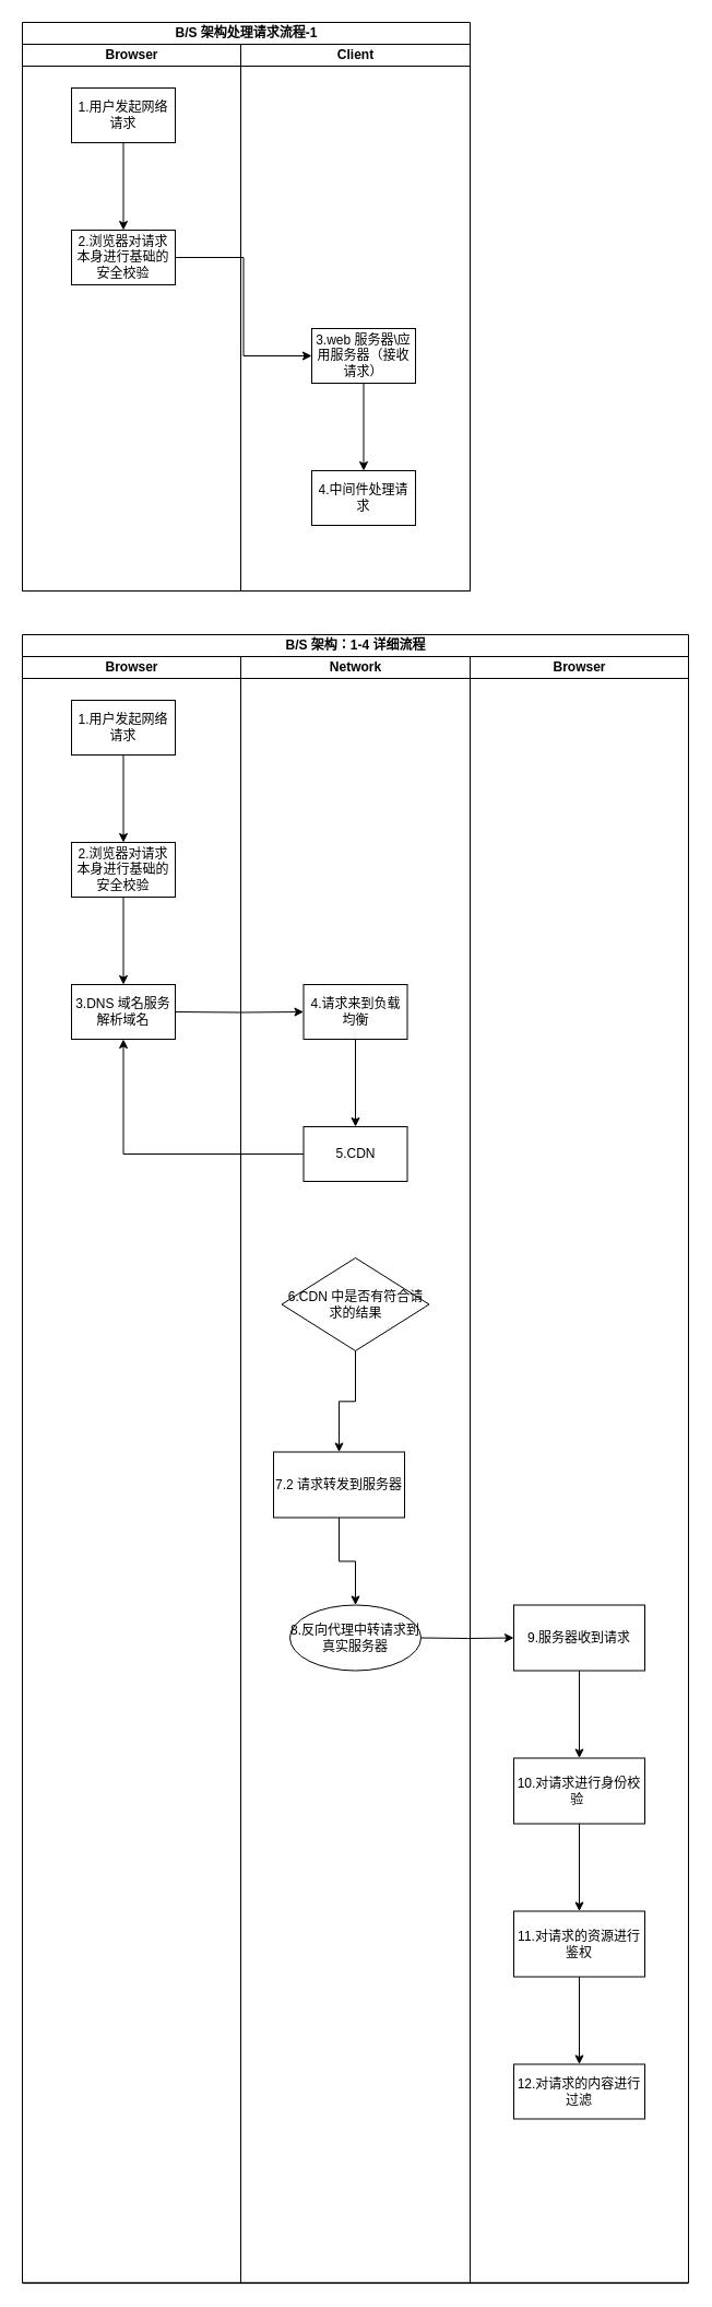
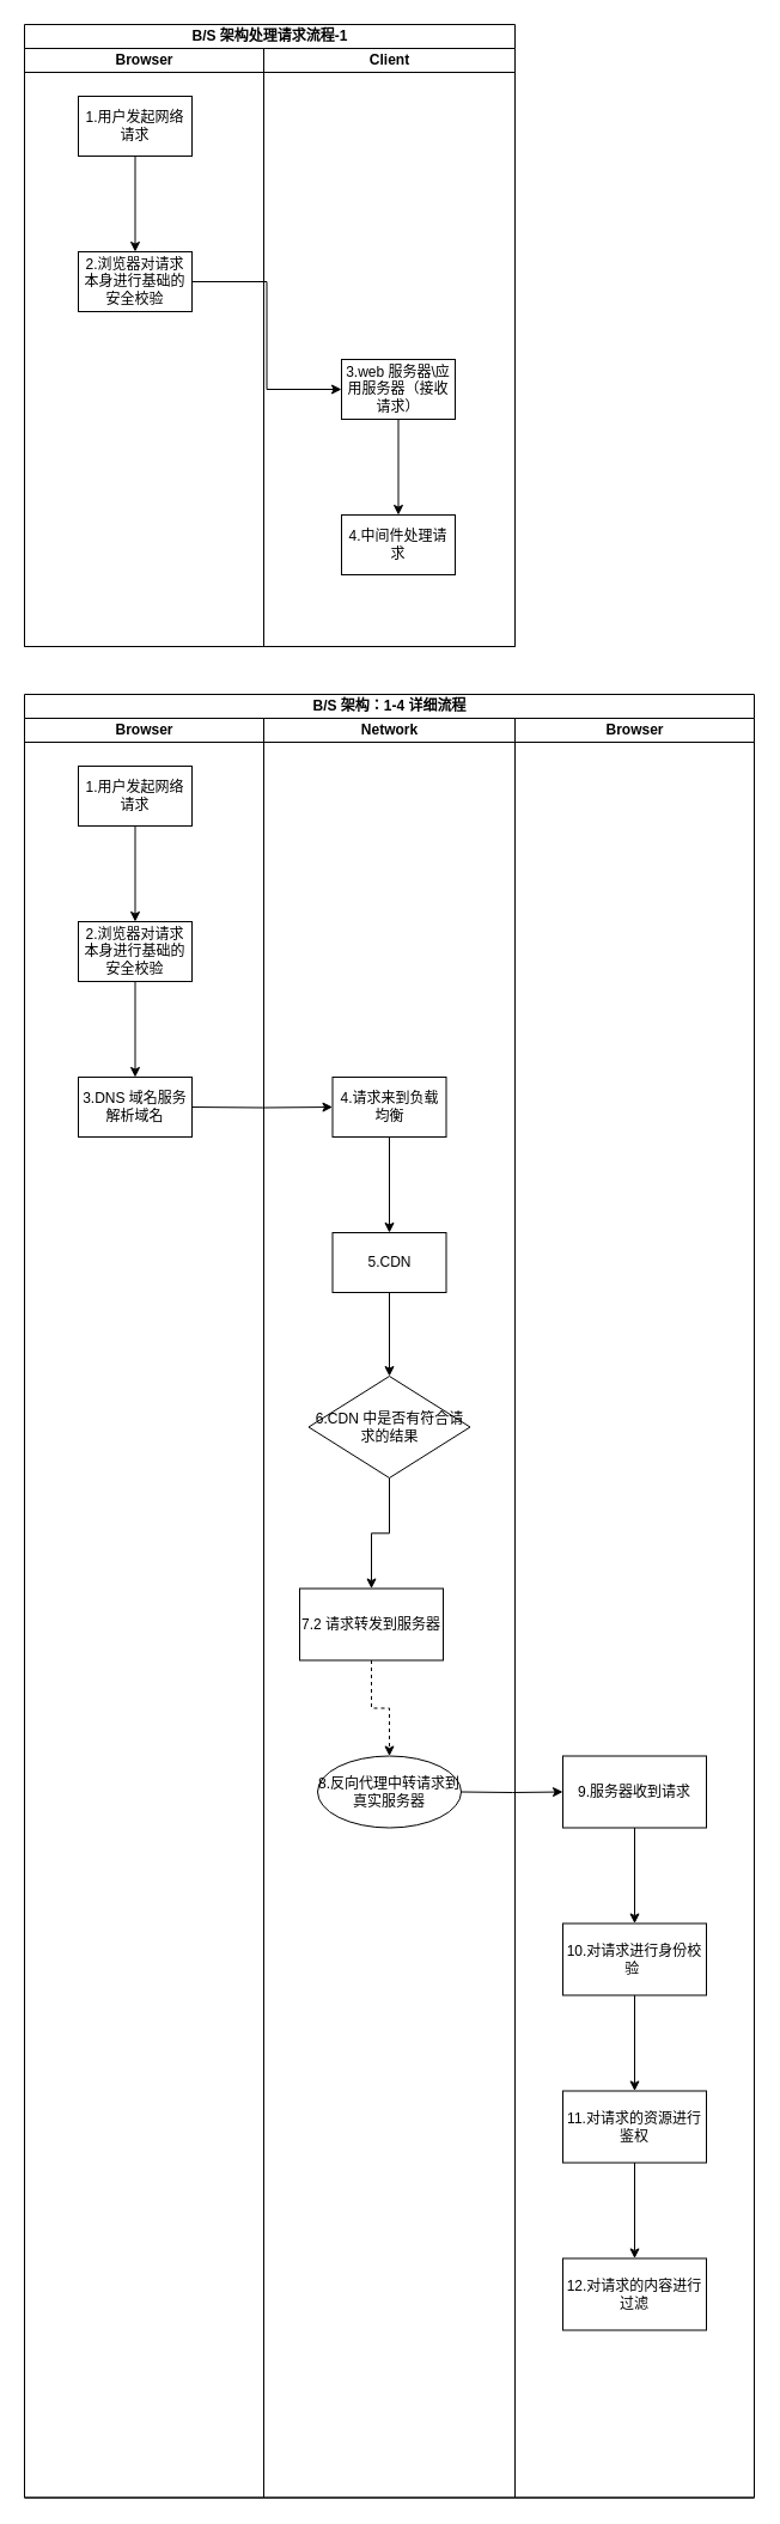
  <mxCell id="0" />
  <mxCell id="1" parent="0" />
  <mxCell id="2" value="B/S 架构处理请求流程-1" style="swimlane;childLayout=stackLayout;resizeParent=1;resizeParentMax=0;startSize=20;html=1;" vertex="1" parent="1"><mxGeometry x="20" y="20" width="410" height="520" as="geometry"><mxRectangle x="105.0" y="200" width="70" height="30" as="alternateBounds" /></mxGeometry></mxCell>
  <mxCell id="3" value="Browser" style="swimlane;startSize=20;html=1;" vertex="1" parent="2"><mxGeometry y="20" width="200" height="500" as="geometry" /></mxCell>
  <mxCell id="4" value="" style="edgeStyle=orthogonalEdgeStyle;rounded=0;orthogonalLoop=1;jettySize=auto;html=1;" edge="1" parent="3" source="5" target="6"><mxGeometry relative="1" as="geometry" /></mxCell>
  <mxCell id="5" value="1.用户发起网络请求" style="rounded=0;whiteSpace=wrap;html=1;" vertex="1" parent="3"><mxGeometry x="45" y="40" width="95" height="50" as="geometry" /></mxCell>
  <mxCell id="6" value="2.浏览器对请求本身进行基础的 安全校验" style="rounded=0;whiteSpace=wrap;html=1;" vertex="1" parent="3"><mxGeometry x="45" y="170" width="95" height="50" as="geometry" /></mxCell>
  <mxCell id="7" value="Client" style="swimlane;startSize=20;html=1;" vertex="1" parent="2"><mxGeometry x="200" y="20" width="210" height="500" as="geometry" /></mxCell>
  <mxCell id="8" value="" style="edgeStyle=orthogonalEdgeStyle;rounded=0;orthogonalLoop=1;jettySize=auto;html=1;" edge="1" parent="7" source="9" target="10"><mxGeometry relative="1" as="geometry" /></mxCell>
  <mxCell id="9" value="3.web 服务器\应用服务器（接收请求）" style="rounded=0;whiteSpace=wrap;html=1;" vertex="1" parent="7"><mxGeometry x="65" y="260" width="95" height="50" as="geometry" /></mxCell>
  <mxCell id="10" value="4.中间件处理请求" style="rounded=0;whiteSpace=wrap;html=1;" vertex="1" parent="7"><mxGeometry x="65" y="390" width="95" height="50" as="geometry" /></mxCell>
  <mxCell id="11" value="" style="edgeStyle=orthogonalEdgeStyle;rounded=0;orthogonalLoop=1;jettySize=auto;html=1;entryX=0;entryY=0.5;entryDx=0;entryDy=0;" edge="1" parent="2" source="6" target="9"><mxGeometry relative="1" as="geometry"><mxPoint x="92.5" y="320" as="targetPoint" /></mxGeometry></mxCell>
  <mxCell id="12" value="B/S 架构：1-4 详细流程" style="swimlane;childLayout=stackLayout;resizeParent=1;resizeParentMax=0;startSize=20;html=1;" vertex="1" parent="1"><mxGeometry x="20" y="580" width="610" height="1507.5" as="geometry"><mxRectangle x="105.0" y="200" width="70" height="30" as="alternateBounds" /></mxGeometry></mxCell>
  <mxCell id="13" value="Browser" style="swimlane;startSize=20;html=1;" vertex="1" parent="12"><mxGeometry y="20" width="200" height="1487.5" as="geometry" /></mxCell>
  <mxCell id="14" value="" style="edgeStyle=orthogonalEdgeStyle;rounded=0;orthogonalLoop=1;jettySize=auto;html=1;" edge="1" parent="13" source="15" target="17"><mxGeometry relative="1" as="geometry" /></mxCell>
  <mxCell id="15" value="1.用户发起网络请求" style="rounded=0;whiteSpace=wrap;html=1;" vertex="1" parent="13"><mxGeometry x="45" y="40" width="95" height="50" as="geometry" /></mxCell>
  <mxCell id="16" value="" style="edgeStyle=orthogonalEdgeStyle;rounded=0;orthogonalLoop=1;jettySize=auto;html=1;" edge="1" parent="13" source="17" target="18"><mxGeometry relative="1" as="geometry" /></mxCell>
  <mxCell id="17" value="2.浏览器对请求本身进行基础的 安全校验" style="rounded=0;whiteSpace=wrap;html=1;" vertex="1" parent="13"><mxGeometry x="45" y="170" width="95" height="50" as="geometry" /></mxCell>
  <mxCell id="18" value="3.DNS 域名服务解析域名" style="rounded=0;whiteSpace=wrap;html=1;" vertex="1" parent="13"><mxGeometry x="45" y="300" width="95" height="50" as="geometry" /></mxCell>
  <mxCell id="19" value="" style="edgeStyle=orthogonalEdgeStyle;rounded=0;orthogonalLoop=1;jettySize=auto;html=1;" edge="1" parent="12" target="22"><mxGeometry relative="1" as="geometry"><mxPoint x="140" y="345" as="sourcePoint" /></mxGeometry></mxCell>
  <mxCell id="20" value="Network" style="swimlane;startSize=20;html=1;" vertex="1" parent="12"><mxGeometry x="200" y="20" width="210" height="1487.5" as="geometry" /></mxCell>
  <mxCell id="21" value="" style="edgeStyle=orthogonalEdgeStyle;rounded=0;orthogonalLoop=1;jettySize=auto;html=1;" edge="1" parent="20" source="22" target="24"><mxGeometry relative="1" as="geometry" /></mxCell>
  <mxCell id="22" value="4.请求来到负载均衡" style="rounded=0;whiteSpace=wrap;html=1;" vertex="1" parent="20"><mxGeometry x="57.5" y="300" width="95" height="50" as="geometry" /></mxCell>
- <mxCell id="23" value="" style="edgeStyle=orthogonalEdgeStyle;rounded=0;orthogonalLoop=1;jettySize=auto;html=1;" edge="1" parent="20" source="24" target="18"><mxGeometry relative="1" as="geometry" /></mxCell>
+ <mxCell id="23" value="" style="edgeStyle=orthogonalEdgeStyle;rounded=0;orthogonalLoop=1;jettySize=auto;html=1;" edge="1" parent="20" source="24" target="26"><mxGeometry relative="1" as="geometry" /></mxCell>
  <mxCell id="24" value="5.CDN" style="rounded=0;whiteSpace=wrap;html=1;" vertex="1" parent="20"><mxGeometry x="57.5" y="430" width="95" height="50" as="geometry" /></mxCell>
  <mxCell id="25" value="" style="edgeStyle=orthogonalEdgeStyle;rounded=0;orthogonalLoop=1;jettySize=auto;html=1;" edge="1" parent="20" source="26" target="28"><mxGeometry relative="1" as="geometry" /></mxCell>
  <mxCell id="26" value="6.CDN 中是否有符合请求的结果" style="rhombus;whiteSpace=wrap;html=1;rounded=0;" vertex="1" parent="20"><mxGeometry x="37.5" y="550" width="135" height="85" as="geometry" /></mxCell>
- <mxCell id="27" value="" style="edgeStyle=orthogonalEdgeStyle;rounded=0;orthogonalLoop=1;jettySize=auto;html=1;" edge="1" parent="20" source="28" target="29"><mxGeometry relative="1" as="geometry" /></mxCell>
+ <mxCell id="27" value="" style="edgeStyle=orthogonalEdgeStyle;rounded=0;orthogonalLoop=1;jettySize=auto;html=1;dashed=1;" edge="1" parent="20" source="28" target="29"><mxGeometry relative="1" as="geometry" /></mxCell>
  <mxCell id="28" value="7.2 请求转发到服务器" style="whiteSpace=wrap;html=1;rounded=0;" vertex="1" parent="20"><mxGeometry x="30" y="727.5" width="120" height="60" as="geometry" /></mxCell>
  <mxCell id="29" value="8.反向代理中转请求到真实服务器" style="ellipse;whiteSpace=wrap;html=1;" vertex="1" parent="20"><mxGeometry x="45" y="867.5" width="120" height="60" as="geometry" /></mxCell>
  <mxCell id="30" value="Browser" style="swimlane;startSize=20;html=1;" vertex="1" parent="12"><mxGeometry x="410" y="20" width="200" height="1487.5" as="geometry" /></mxCell>
  <mxCell id="31" value="" style="edgeStyle=orthogonalEdgeStyle;rounded=0;orthogonalLoop=1;jettySize=auto;html=1;" edge="1" parent="30" source="32" target="34"><mxGeometry relative="1" as="geometry" /></mxCell>
  <mxCell id="32" value="9.服务器收到请求" style="whiteSpace=wrap;html=1;rounded=0;" vertex="1" parent="30"><mxGeometry x="40" y="867.5" width="120" height="60" as="geometry" /></mxCell>
  <mxCell id="33" value="" style="edgeStyle=orthogonalEdgeStyle;rounded=0;orthogonalLoop=1;jettySize=auto;html=1;" edge="1" parent="30" source="34" target="36"><mxGeometry relative="1" as="geometry" /></mxCell>
  <mxCell id="34" value="10.对请求进行身份校验&amp;nbsp;" style="whiteSpace=wrap;html=1;rounded=0;" vertex="1" parent="30"><mxGeometry x="40" y="1007.5" width="120" height="60" as="geometry" /></mxCell>
  <mxCell id="35" value="" style="edgeStyle=orthogonalEdgeStyle;rounded=0;orthogonalLoop=1;jettySize=auto;html=1;" edge="1" parent="30" source="36" target="37"><mxGeometry relative="1" as="geometry" /></mxCell>
  <mxCell id="36" value="11.对请求的资源进行鉴权" style="whiteSpace=wrap;html=1;rounded=0;" vertex="1" parent="30"><mxGeometry x="40" y="1147.5" width="120" height="60" as="geometry" /></mxCell>
- <mxCell id="37" value="12.对请求的内容进行过滤" style="whiteSpace=wrap;html=1;rounded=0;" vertex="1" parent="30"><mxGeometry x="40" y="1287.5" width="120" height="50" as="geometry" /></mxCell>
+ <mxCell id="37" value="12.对请求的内容进行过滤" style="whiteSpace=wrap;html=1;rounded=0;" vertex="1" parent="30"><mxGeometry x="40" y="1287.5" width="120" height="60" as="geometry" /></mxCell>
  <mxCell id="38" value="" style="edgeStyle=orthogonalEdgeStyle;rounded=0;orthogonalLoop=1;jettySize=auto;html=1;" edge="1" parent="12" target="32"><mxGeometry relative="1" as="geometry"><mxPoint x="365" y="917.5" as="sourcePoint" /></mxGeometry></mxCell>
